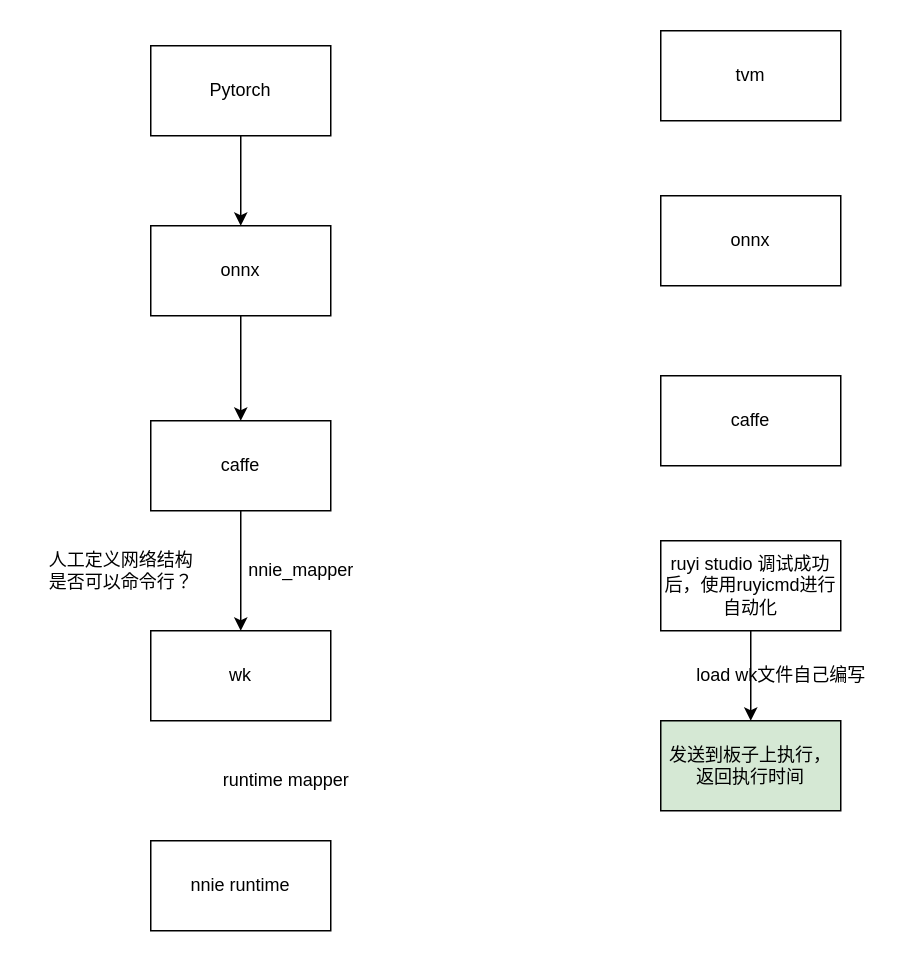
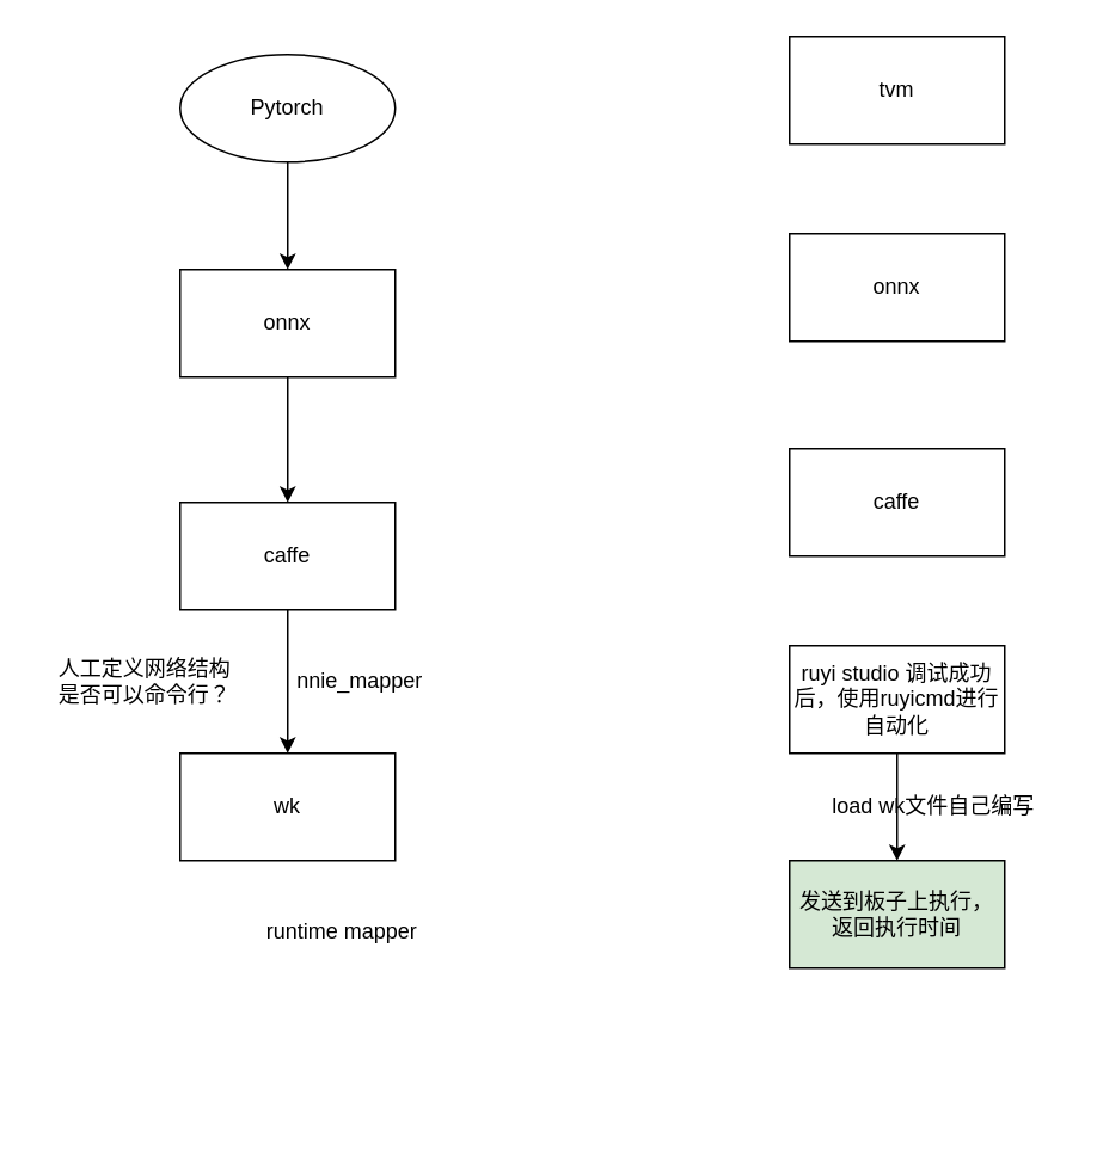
  <mxCell id="0" />
  <mxCell id="1" parent="0" />
  <mxCell id="2" style="edgeStyle=orthogonalEdgeStyle;rounded=0;orthogonalLoop=1;jettySize=auto;html=1;" edge="1" parent="1" source="3" target="5"><mxGeometry relative="1" as="geometry" /></mxCell>
- <mxCell id="3" value="Pytorch" style="rounded=0;whiteSpace=wrap;html=1;" vertex="1" parent="1"><mxGeometry x="100" y="30" width="120" height="60" as="geometry" /></mxCell>
+ <mxCell id="3" value="Pytorch" style="ellipse;whiteSpace=wrap;html=1;" vertex="1" parent="1"><mxGeometry x="100" y="30" width="120" height="60" as="geometry" /></mxCell>
  <mxCell id="4" style="edgeStyle=orthogonalEdgeStyle;rounded=0;orthogonalLoop=1;jettySize=auto;html=1;exitX=0.5;exitY=1;exitDx=0;exitDy=0;entryX=0.5;entryY=0;entryDx=0;entryDy=0;" edge="1" parent="1" source="5" target="7"><mxGeometry relative="1" as="geometry" /></mxCell>
  <mxCell id="5" value="onnx" style="whiteSpace=wrap;html=1;" vertex="1" parent="1"><mxGeometry x="100" y="150" width="120" height="60" as="geometry" /></mxCell>
  <mxCell id="6" style="edgeStyle=orthogonalEdgeStyle;rounded=0;orthogonalLoop=1;jettySize=auto;html=1;exitX=0.5;exitY=1;exitDx=0;exitDy=0;entryX=0.5;entryY=0;entryDx=0;entryDy=0;" edge="1" parent="1" source="7" target="8"><mxGeometry relative="1" as="geometry" /></mxCell>
  <mxCell id="7" value="caffe" style="whiteSpace=wrap;html=1;" vertex="1" parent="1"><mxGeometry x="100" y="280" width="120" height="60" as="geometry" /></mxCell>
  <mxCell id="8" value="wk" style="whiteSpace=wrap;html=1;" vertex="1" parent="1"><mxGeometry x="100" y="420" width="120" height="60" as="geometry" /></mxCell>
- <mxCell id="9" value="nnie runtime" style="whiteSpace=wrap;html=1;" vertex="1" parent="1"><mxGeometry x="100" y="560" width="120" height="60" as="geometry" /></mxCell>
  <mxCell id="10" value="nnie_mapper" style="text;html=1;align=center;verticalAlign=middle;resizable=0;points=[];autosize=1;strokeColor=none;fillColor=none;" vertex="1" parent="1"><mxGeometry x="155" y="365" width="90" height="30" as="geometry" /></mxCell>
  <mxCell id="11" value="runtime mapper" style="text;html=1;align=center;verticalAlign=middle;resizable=0;points=[];autosize=1;strokeColor=none;fillColor=none;" vertex="1" parent="1"><mxGeometry x="135" y="505" width="110" height="30" as="geometry" /></mxCell>
  <mxCell id="12" value="tvm" style="whiteSpace=wrap;html=1;" vertex="1" parent="1"><mxGeometry x="440" y="20" width="120" height="60" as="geometry" /></mxCell>
  <mxCell id="13" value="onnx" style="whiteSpace=wrap;html=1;" vertex="1" parent="1"><mxGeometry x="440" y="130" width="120" height="60" as="geometry" /></mxCell>
  <mxCell id="14" value="caffe" style="whiteSpace=wrap;html=1;" vertex="1" parent="1"><mxGeometry x="440" y="250" width="120" height="60" as="geometry" /></mxCell>
  <mxCell id="15" style="edgeStyle=orthogonalEdgeStyle;rounded=0;orthogonalLoop=1;jettySize=auto;html=1;exitX=0.5;exitY=1;exitDx=0;exitDy=0;" edge="1" parent="1" source="16" target="18"><mxGeometry relative="1" as="geometry" /></mxCell>
  <mxCell id="16" value="ruyi studio 调试成功后，使用ruyicmd进行自动化" style="whiteSpace=wrap;html=1;" vertex="1" parent="1"><mxGeometry x="440" y="360" width="120" height="60" as="geometry" /></mxCell>
  <mxCell id="17" value="人工定义网络结构&lt;br&gt;是否可以命令行？" style="text;html=1;align=center;verticalAlign=middle;resizable=0;points=[];autosize=1;strokeColor=none;fillColor=none;" vertex="1" parent="1"><mxGeometry x="20" y="360" width="120" height="40" as="geometry" /></mxCell>
  <mxCell id="18" value="发送到板子上执行，返回执行时间" style="whiteSpace=wrap;html=1;fillColor=#d5e8d4;" vertex="1" parent="1"><mxGeometry x="440" y="480" width="120" height="60" as="geometry" /></mxCell>
  <mxCell id="19" value="load wk文件自己编写" style="text;html=1;align=center;verticalAlign=middle;resizable=0;points=[];autosize=1;strokeColor=none;fillColor=none;" vertex="1" parent="1"><mxGeometry x="450" y="435" width="140" height="30" as="geometry" /></mxCell>
